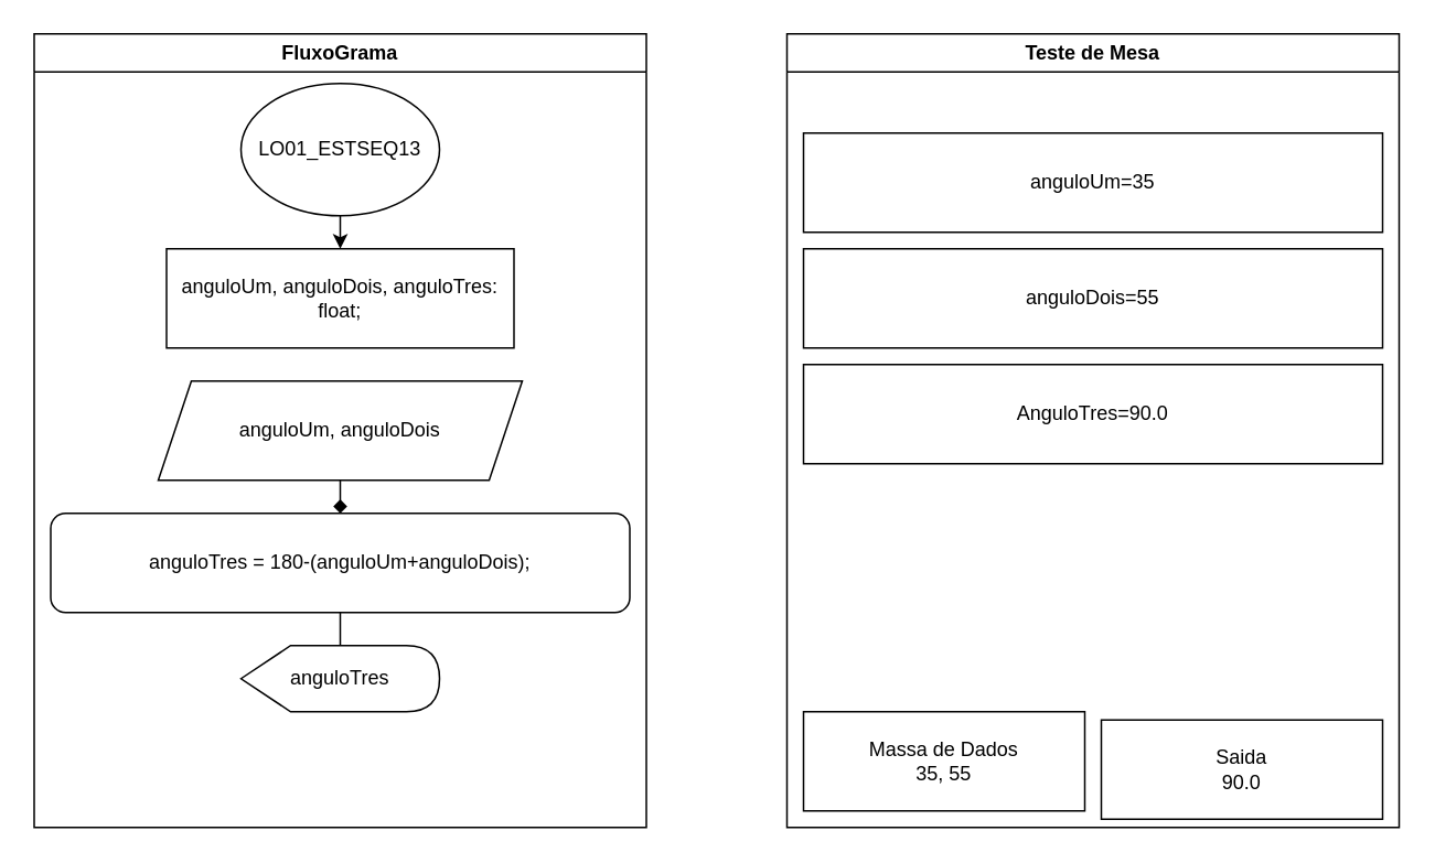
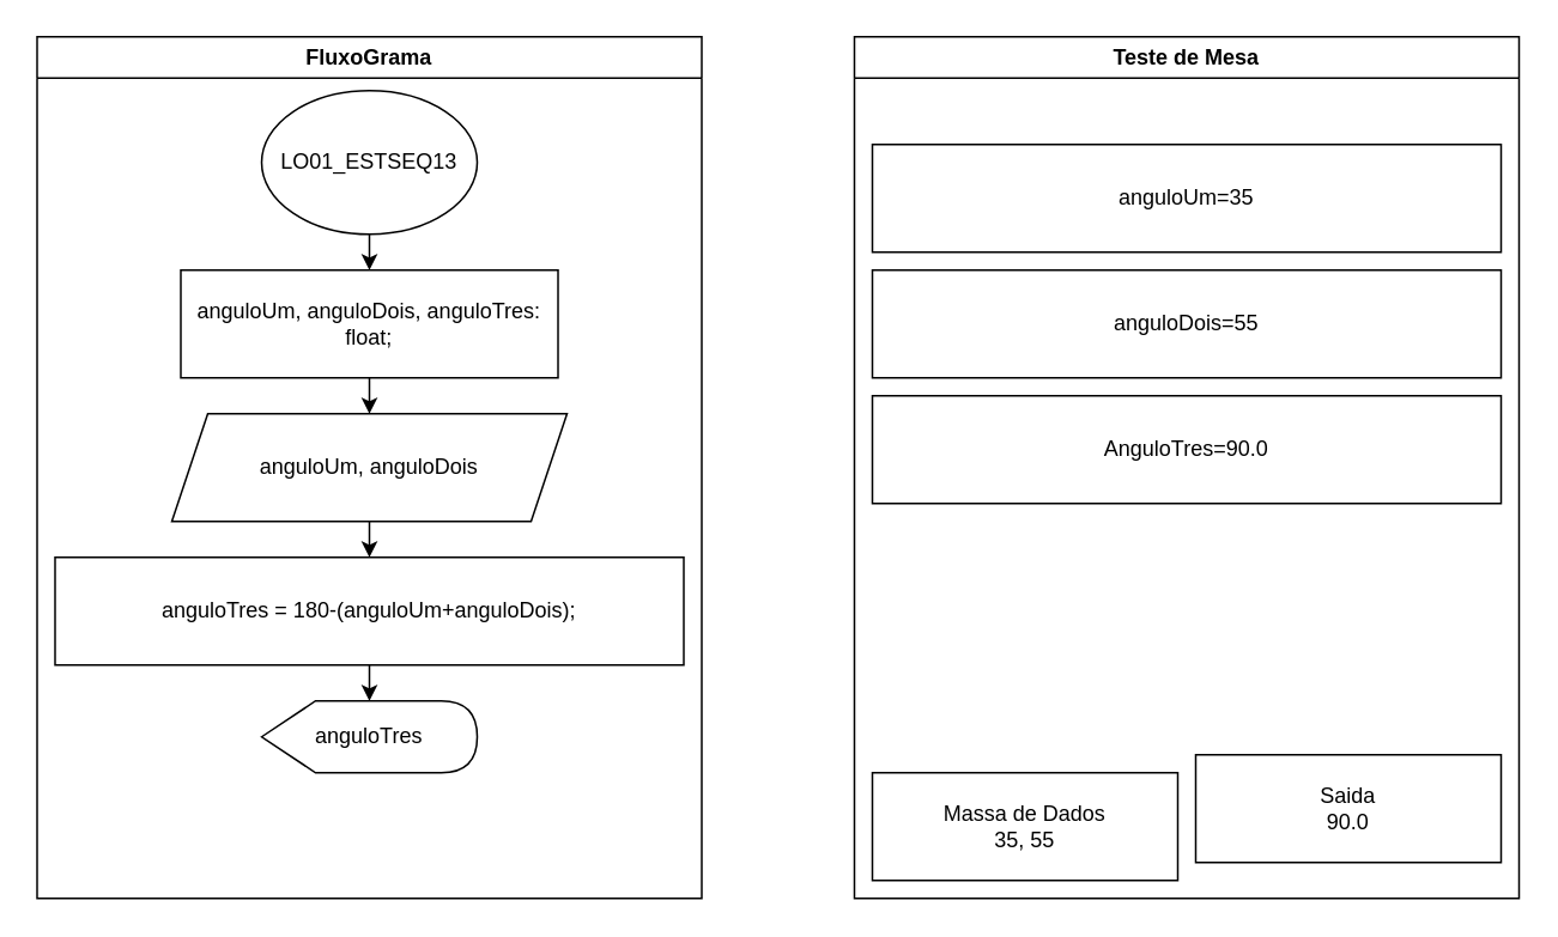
  <mxCell id="0" />
  <mxCell id="1" parent="0" />
  <mxCell id="2" value="" style="edgeStyle=none;html=1;" edge="1" parent="1" source="3" target="5"><mxGeometry relative="1" as="geometry" /></mxCell>
  <mxCell id="3" value="LO01_ESTSEQ13" style="ellipse;whiteSpace=wrap;html=1;" vertex="1" parent="1"><mxGeometry x="145" y="50" width="120" height="80" as="geometry" /></mxCell>
+ <mxCell id="4" value="" style="edgeStyle=none;html=1;" edge="1" parent="1" source="5" target="7"><mxGeometry relative="1" as="geometry" /></mxCell>
  <mxCell id="5" value="anguloUm, anguloDois, anguloTres: float;" style="rounded=0;whiteSpace=wrap;html=1;" vertex="1" parent="1"><mxGeometry x="100" y="150" width="210" height="60" as="geometry" /></mxCell>
- <mxCell id="6" value="" style="edgeStyle=none;html=1;endArrow=diamond;" edge="1" parent="1" source="7" target="9"><mxGeometry relative="1" as="geometry" /></mxCell>
+ <mxCell id="6" value="" style="edgeStyle=none;html=1;" edge="1" parent="1" source="7" target="9"><mxGeometry relative="1" as="geometry" /></mxCell>
  <mxCell id="7" value="anguloUm, anguloDois" style="shape=parallelogram;perimeter=parallelogramPerimeter;whiteSpace=wrap;html=1;fixedSize=1;" vertex="1" parent="1"><mxGeometry x="95" y="230" width="220" height="60" as="geometry" /></mxCell>
- <mxCell id="8" value="" style="edgeStyle=none;html=1;endArrow=none;" edge="1" parent="1" source="9" target="10"><mxGeometry relative="1" as="geometry" /></mxCell>
- <mxCell id="9" value="&lt;div style=&quot;text-align: left;&quot;&gt;&lt;span style=&quot;background-color: transparent;&quot;&gt;&lt;font color=&quot;#000000&quot;&gt;anguloTres = 180-(anguloUm+anguloDois);&lt;/font&gt;&lt;/span&gt;&lt;/div&gt;" style="whiteSpace=wrap;html=1;rounded=1;" vertex="1" parent="1"><mxGeometry x="30" y="310" width="350" height="60" as="geometry" /></mxCell>
+ <mxCell id="8" value="" style="edgeStyle=none;html=1;" edge="1" parent="1" source="9" target="10"><mxGeometry relative="1" as="geometry" /></mxCell>
+ <mxCell id="9" value="&lt;div style=&quot;text-align: left;&quot;&gt;&lt;span style=&quot;background-color: transparent;&quot;&gt;&lt;font color=&quot;#000000&quot;&gt;anguloTres = 180-(anguloUm+anguloDois);&lt;/font&gt;&lt;/span&gt;&lt;/div&gt;" style="rounded=0;whiteSpace=wrap;html=1;" vertex="1" parent="1"><mxGeometry x="30" y="310" width="350" height="60" as="geometry" /></mxCell>
  <mxCell id="10" value="anguloTres" style="shape=display;whiteSpace=wrap;html=1;" vertex="1" parent="1"><mxGeometry x="145" y="390" width="120" height="40" as="geometry" /></mxCell>
  <mxCell id="11" value="Teste de Mesa" style="swimlane;whiteSpace=wrap;html=1;" vertex="1" parent="1"><mxGeometry x="475" y="20" width="370" height="480" as="geometry" /></mxCell>
  <mxCell id="12" value="Massa de Dados&lt;br&gt;35, 55" style="rounded=0;whiteSpace=wrap;html=1;" vertex="1" parent="11"><mxGeometry x="10" y="410" width="170" height="60" as="geometry" /></mxCell>
- <mxCell id="13" value="Saida&lt;br&gt;90.0" style="rounded=0;whiteSpace=wrap;html=1;" vertex="1" parent="11"><mxGeometry x="190" y="415" width="170" height="60" as="geometry" /></mxCell>
+ <mxCell id="13" value="Saida&lt;br&gt;90.0" style="rounded=0;whiteSpace=wrap;html=1;" vertex="1" parent="11"><mxGeometry x="190" y="400" width="170" height="60" as="geometry" /></mxCell>
  <mxCell id="14" value="anguloDois=55" style="rounded=0;whiteSpace=wrap;html=1;" vertex="1" parent="11"><mxGeometry x="10" y="130" width="350" height="60" as="geometry" /></mxCell>
  <mxCell id="15" value="AnguloTres=90.0" style="rounded=0;whiteSpace=wrap;html=1;" vertex="1" parent="11"><mxGeometry x="10" y="200" width="350" height="60" as="geometry" /></mxCell>
  <mxCell id="16" value="anguloUm=35" style="rounded=0;whiteSpace=wrap;html=1;" vertex="1" parent="1"><mxGeometry x="485" y="80" width="350" height="60" as="geometry" /></mxCell>
  <mxCell id="17" value="FluxoGrama" style="swimlane;whiteSpace=wrap;html=1;" vertex="1" parent="1"><mxGeometry x="20" y="20" width="370" height="480" as="geometry" /></mxCell>
